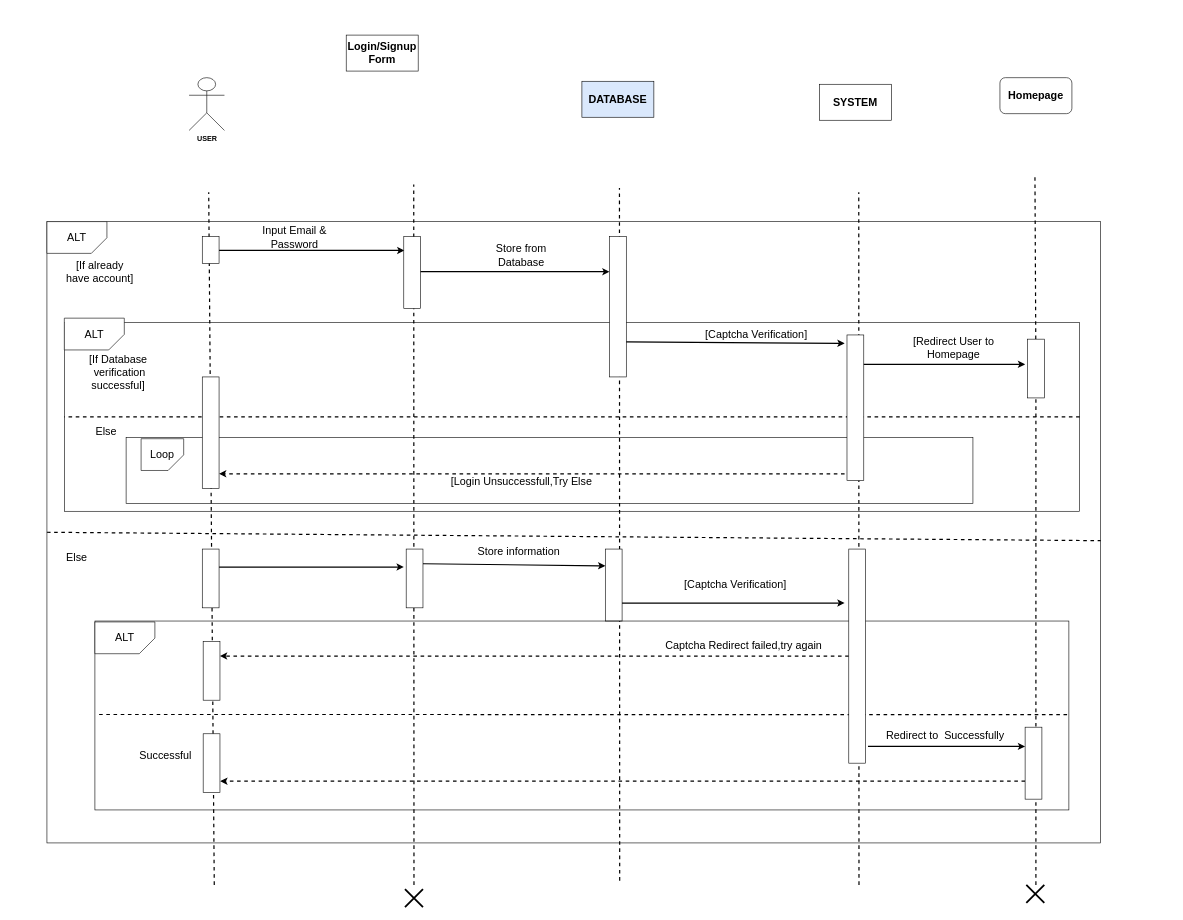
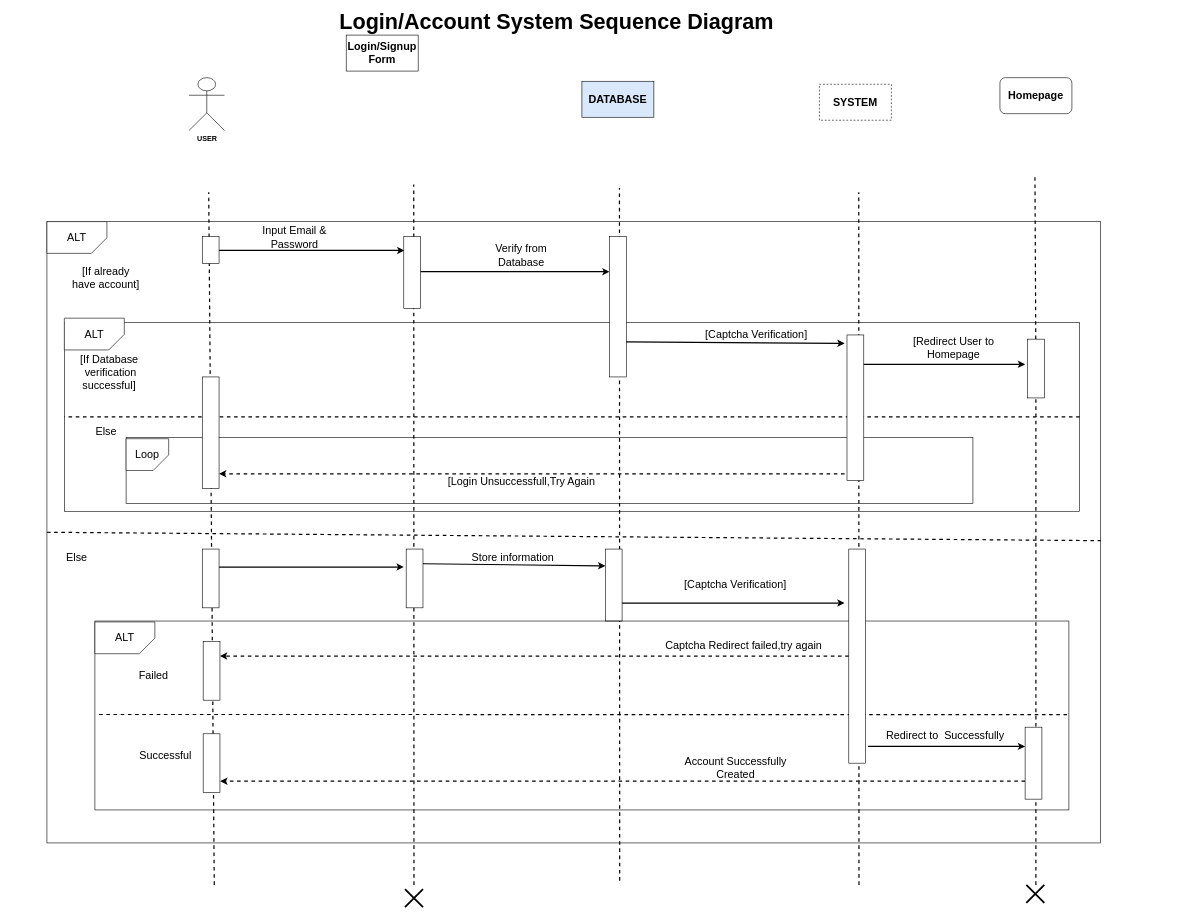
  <mxCell id="0" />
  <mxCell id="1" parent="0" />
  <mxCell id="2" value="" style="rounded=0;whiteSpace=wrap;html=1;fontSize=18;fillColor=none;" parent="1" vertex="1"><mxGeometry x="77" y="369" width="1757" height="1036" as="geometry" /></mxCell>
  <mxCell id="3" value="" style="rounded=0;whiteSpace=wrap;html=1;fontSize=18;fillColor=none;gradientColor=none;" parent="1" vertex="1"><mxGeometry x="106" y="537" width="1693" height="315" as="geometry" /></mxCell>
  <mxCell id="4" value="" style="rounded=0;whiteSpace=wrap;html=1;" vertex="1" parent="1"><mxGeometry x="209" y="729" width="1412" height="110" as="geometry" /></mxCell>
  <mxCell id="5" value="&lt;b&gt;USER&lt;/b&gt;" style="shape=umlActor;verticalLabelPosition=bottom;verticalAlign=top;html=1;outlineConnect=0;" parent="1" vertex="1"><mxGeometry x="314" y="129" width="59" height="88" as="geometry" /></mxCell>
  <mxCell id="6" value="&lt;font style=&quot;font-size: 18px&quot;&gt;&lt;b&gt;Login/Signup Form&lt;/b&gt;&lt;/font&gt;" style="rounded=0;whiteSpace=wrap;html=1;" parent="1" vertex="1"><mxGeometry x="576" y="58" width="120" height="60" as="geometry" /></mxCell>
  <mxCell id="7" value="" style="endArrow=none;dashed=1;html=1;rounded=0;fontSize=18;jumpStyle=none;jumpSize=15;strokeWidth=2;" parent="1" edge="1"><mxGeometry width="50" height="50" relative="1" as="geometry"><mxPoint x="356" y="1475" as="sourcePoint" /><mxPoint x="346.75" y="320" as="targetPoint" /></mxGeometry></mxCell>
  <mxCell id="8" value="&lt;font style=&quot;font-size: 18px&quot;&gt;&lt;b&gt;DATABASE&lt;/b&gt;&lt;/font&gt;" style="rounded=0;whiteSpace=wrap;html=1;fillColor=#dae8fc;" parent="1" vertex="1"><mxGeometry x="969" y="135" width="120" height="60" as="geometry" /></mxCell>
- <mxCell id="9" value="&lt;font style=&quot;font-size: 18px&quot;&gt;&lt;b&gt;SYSTEM&lt;/b&gt;&lt;/font&gt;" style="rounded=0;whiteSpace=wrap;html=1;" parent="1" vertex="1"><mxGeometry x="1365" y="140" width="120" height="60" as="geometry" /></mxCell>
+ <mxCell id="9" value="&lt;font style=&quot;font-size: 18px&quot;&gt;&lt;b&gt;SYSTEM&lt;/b&gt;&lt;/font&gt;" style="rounded=0;whiteSpace=wrap;html=1;dashed=1;" parent="1" vertex="1"><mxGeometry x="1365" y="140" width="120" height="60" as="geometry" /></mxCell>
  <mxCell id="10" value="" style="endArrow=none;dashed=1;html=1;rounded=0;fontSize=18;jumpStyle=none;jumpSize=15;strokeWidth=2;" parent="1" edge="1"><mxGeometry width="50" height="50" relative="1" as="geometry"><mxPoint x="689" y="1475" as="sourcePoint" /><mxPoint x="688.61" y="307" as="targetPoint" /></mxGeometry></mxCell>
  <mxCell id="11" value="" style="endArrow=none;dashed=1;html=1;rounded=0;fontSize=18;jumpStyle=none;jumpSize=15;strokeWidth=2;" parent="1" edge="1"><mxGeometry width="50" height="50" relative="1" as="geometry"><mxPoint x="1032" y="1468" as="sourcePoint" /><mxPoint x="1031.61" y="313" as="targetPoint" /></mxGeometry></mxCell>
  <mxCell id="12" value="" style="endArrow=none;dashed=1;html=1;rounded=0;fontSize=18;jumpStyle=none;jumpSize=15;strokeWidth=2;" parent="1" edge="1"><mxGeometry width="50" height="50" relative="1" as="geometry"><mxPoint x="1431" y="1475" as="sourcePoint" /><mxPoint x="1430.64" y="320" as="targetPoint" /></mxGeometry></mxCell>
  <mxCell id="13" value="ALT" style="shape=card;whiteSpace=wrap;html=1;fontSize=18;direction=north;flipV=0;flipH=1;size=26;" parent="1" vertex="1"><mxGeometry x="77" y="369" width="100" height="53" as="geometry" /></mxCell>
- <mxCell id="14" value="[If already have account]" style="text;html=1;strokeColor=none;fillColor=none;align=center;verticalAlign=middle;whiteSpace=wrap;rounded=0;fontSize=18;" parent="1" vertex="1"><mxGeometry x="106" y="439" width="119" height="30" as="geometry" /></mxCell>
+ <mxCell id="14" value="[If already have account]" style="text;html=1;strokeColor=none;fillColor=none;align=center;verticalAlign=middle;whiteSpace=wrap;rounded=0;fontSize=18;" parent="1" vertex="1"><mxGeometry x="116" y="449" width="119" height="30" as="geometry" /></mxCell>
  <mxCell id="15" value="" style="endArrow=classic;html=1;rounded=0;fontSize=18;strokeWidth=2;jumpStyle=none;jumpSize=15;" parent="1" edge="1"><mxGeometry width="50" height="50" relative="1" as="geometry"><mxPoint x="358" y="417" as="sourcePoint" /><mxPoint x="673" y="417" as="targetPoint" /></mxGeometry></mxCell>
  <mxCell id="16" value="" style="rounded=0;whiteSpace=wrap;html=1;fontSize=18;direction=south;" parent="1" vertex="1"><mxGeometry x="336" y="394" width="28" height="45" as="geometry" /></mxCell>
  <mxCell id="17" value="" style="rounded=0;whiteSpace=wrap;html=1;fontSize=18;direction=south;" parent="1" vertex="1"><mxGeometry x="672" y="394" width="28" height="120" as="geometry" /></mxCell>
  <mxCell id="18" value="Input Email &amp;amp; Password" style="text;html=1;strokeColor=none;fillColor=none;align=center;verticalAlign=middle;whiteSpace=wrap;rounded=0;fontSize=18;" parent="1" vertex="1"><mxGeometry x="434" y="380.5" width="112" height="30" as="geometry" /></mxCell>
  <mxCell id="19" value="" style="rounded=0;whiteSpace=wrap;html=1;fontSize=18;direction=south;" parent="1" vertex="1"><mxGeometry x="1015" y="394" width="28" height="234" as="geometry" /></mxCell>
  <mxCell id="20" value="" style="endArrow=classic;html=1;rounded=0;fontSize=18;strokeWidth=2;jumpStyle=none;jumpSize=15;" parent="1" edge="1"><mxGeometry width="50" height="50" relative="1" as="geometry"><mxPoint x="700" y="452.57" as="sourcePoint" /><mxPoint x="1015" y="452.57" as="targetPoint" /></mxGeometry></mxCell>
- <mxCell id="21" value="Store from Database" style="text;html=1;strokeColor=none;fillColor=none;align=center;verticalAlign=middle;whiteSpace=wrap;rounded=0;fontSize=18;" parent="1" vertex="1"><mxGeometry x="812" y="410.5" width="112" height="30" as="geometry" /></mxCell>
- <mxCell id="22" value="[If Database&lt;br&gt;&amp;nbsp;verification&lt;br&gt;successful]" style="text;html=1;strokeColor=none;fillColor=none;align=center;verticalAlign=middle;whiteSpace=wrap;rounded=0;fontSize=18;" parent="1" vertex="1"><mxGeometry x="140" y="600" width="112" height="42" as="geometry" /></mxCell>
+ <mxCell id="21" value="Verify from Database" style="text;html=1;strokeColor=none;fillColor=none;align=center;verticalAlign=middle;whiteSpace=wrap;rounded=0;fontSize=18;" parent="1" vertex="1"><mxGeometry x="812" y="410.5" width="112" height="30" as="geometry" /></mxCell>
+ <mxCell id="22" value="[If Database&lt;br&gt;&amp;nbsp;verification&lt;br&gt;successful]" style="text;html=1;strokeColor=none;fillColor=none;align=center;verticalAlign=middle;whiteSpace=wrap;rounded=0;fontSize=18;" parent="1" vertex="1"><mxGeometry x="125" y="600" width="112" height="42" as="geometry" /></mxCell>
  <mxCell id="23" value="ALT" style="shape=card;whiteSpace=wrap;html=1;fontSize=18;direction=north;flipV=0;flipH=1;size=26;" parent="1" vertex="1"><mxGeometry x="106" y="530" width="100" height="53" as="geometry" /></mxCell>
  <mxCell id="24" value="" style="endArrow=classic;html=1;rounded=0;fontSize=18;strokeWidth=2;jumpStyle=none;jumpSize=15;exitX=0.75;exitY=0;exitDx=0;exitDy=0;" parent="1" source="19" edge="1"><mxGeometry width="50" height="50" relative="1" as="geometry"><mxPoint x="1078" y="565" as="sourcePoint" /><mxPoint x="1407" y="572" as="targetPoint" /></mxGeometry></mxCell>
  <mxCell id="25" value="[Captcha Verification]" style="text;html=1;strokeColor=none;fillColor=none;align=center;verticalAlign=middle;whiteSpace=wrap;rounded=0;fontSize=18;" parent="1" vertex="1"><mxGeometry x="1169" y="541.5" width="182" height="30" as="geometry" /></mxCell>
  <mxCell id="26" value="&lt;font style=&quot;font-size: 18px&quot;&gt;&lt;b&gt;Homepage&lt;/b&gt;&lt;/font&gt;" style="whiteSpace=wrap;html=1;rounded=1;" parent="1" vertex="1"><mxGeometry x="1666" y="129" width="120" height="60" as="geometry" /></mxCell>
  <mxCell id="27" value="" style="endArrow=none;dashed=1;html=1;rounded=0;fontSize=18;jumpStyle=none;jumpSize=15;strokeWidth=2;startArrow=none;" parent="1" source="29" edge="1"><mxGeometry width="50" height="50" relative="1" as="geometry"><mxPoint x="1724.33" y="2056" as="sourcePoint" /><mxPoint x="1724.4" y="292" as="targetPoint" /></mxGeometry></mxCell>
  <mxCell id="28" value="" style="endArrow=classic;html=1;rounded=0;fontSize=18;strokeWidth=2;jumpStyle=none;jumpSize=15;" parent="1" edge="1"><mxGeometry width="50" height="50" relative="1" as="geometry"><mxPoint x="1435" y="607" as="sourcePoint" /><mxPoint x="1708" y="607" as="targetPoint" /></mxGeometry></mxCell>
  <mxCell id="29" value="" style="rounded=0;whiteSpace=wrap;html=1;fontSize=18;direction=south;" parent="1" vertex="1"><mxGeometry x="1712" y="565" width="28" height="98" as="geometry" /></mxCell>
  <mxCell id="30" value="" style="endArrow=none;dashed=1;html=1;rounded=0;fontSize=18;jumpStyle=none;jumpSize=15;strokeWidth=2;startArrow=none;" parent="1" target="29" edge="1"><mxGeometry width="50" height="50" relative="1" as="geometry"><mxPoint x="1726" y="1475" as="sourcePoint" /><mxPoint x="1724.4" y="292" as="targetPoint" /></mxGeometry></mxCell>
  <mxCell id="31" value="[Redirect User to Homepage" style="text;html=1;strokeColor=none;fillColor=none;align=center;verticalAlign=middle;whiteSpace=wrap;rounded=0;fontSize=18;" parent="1" vertex="1"><mxGeometry x="1519" y="565" width="140" height="30" as="geometry" /></mxCell>
  <mxCell id="32" value="" style="endArrow=none;dashed=1;html=1;rounded=0;fontSize=18;jumpStyle=none;jumpSize=15;strokeWidth=2;entryX=0;entryY=0.5;entryDx=0;entryDy=0;exitX=1;exitY=0.5;exitDx=0;exitDy=0;" parent="1" source="3" target="3" edge="1"><mxGeometry width="50" height="50" relative="1" as="geometry"><mxPoint x="363.25" y="2084" as="sourcePoint" /><mxPoint x="371" y="1195" as="targetPoint" /></mxGeometry></mxCell>
  <mxCell id="33" value="Else" style="text;html=1;strokeColor=none;fillColor=none;align=center;verticalAlign=middle;whiteSpace=wrap;rounded=0;fontSize=18;" parent="1" vertex="1"><mxGeometry x="146" y="705" width="60" height="30" as="geometry" /></mxCell>
  <mxCell id="34" value="" style="endArrow=classic;html=1;rounded=0;dashed=1;fontSize=18;strokeWidth=2;jumpStyle=none;jumpSize=15;entryX=0.75;entryY=0;entryDx=0;entryDy=0;" parent="1" edge="1"><mxGeometry width="50" height="50" relative="1" as="geometry"><mxPoint x="1407" y="789.5" as="sourcePoint" /><mxPoint x="364" y="789.5" as="targetPoint" /></mxGeometry></mxCell>
- <mxCell id="35" value="[Login Unsuccessfull,Try Else" style="text;html=1;strokeColor=none;fillColor=none;align=center;verticalAlign=middle;whiteSpace=wrap;rounded=0;fontSize=18;" parent="1" vertex="1"><mxGeometry x="724.5" y="788" width="287" height="30" as="geometry" /></mxCell>
+ <mxCell id="35" value="[Login Unsuccessfull,Try Again" style="text;html=1;strokeColor=none;fillColor=none;align=center;verticalAlign=middle;whiteSpace=wrap;rounded=0;fontSize=18;" parent="1" vertex="1"><mxGeometry x="724.5" y="788" width="287" height="30" as="geometry" /></mxCell>
  <mxCell id="36" value="" style="rounded=0;whiteSpace=wrap;html=1;fontSize=18;direction=south;" parent="1" vertex="1"><mxGeometry x="1411" y="558" width="28" height="243" as="geometry" /></mxCell>
  <mxCell id="37" value="" style="rounded=0;whiteSpace=wrap;html=1;fontSize=18;direction=south;" parent="1" vertex="1"><mxGeometry x="336" y="628" width="28" height="186" as="geometry" /></mxCell>
  <mxCell id="38" value="" style="endArrow=none;dashed=1;html=1;rounded=0;fontSize=18;strokeWidth=2;jumpStyle=none;jumpSize=40;exitX=0;exitY=0.5;exitDx=0;exitDy=0;" parent="1" source="2" edge="1"><mxGeometry width="50" height="50" relative="1" as="geometry"><mxPoint x="1008" y="1007" as="sourcePoint" /><mxPoint x="1834" y="901" as="targetPoint" /></mxGeometry></mxCell>
  <mxCell id="39" value="Else" style="text;html=1;strokeColor=none;fillColor=none;align=center;verticalAlign=middle;whiteSpace=wrap;rounded=0;fontSize=18;" parent="1" vertex="1"><mxGeometry x="97" y="915" width="60" height="30" as="geometry" /></mxCell>
  <mxCell id="40" value="" style="endArrow=classic;html=1;rounded=0;fontSize=18;endSize=6;strokeWidth=2;jumpStyle=none;jumpSize=40;" parent="1" edge="1"><mxGeometry width="50" height="50" relative="1" as="geometry"><mxPoint x="364" y="945" as="sourcePoint" /><mxPoint x="672" y="945" as="targetPoint" /></mxGeometry></mxCell>
  <mxCell id="41" value="" style="rounded=0;whiteSpace=wrap;html=1;fontSize=18;direction=south;" parent="1" vertex="1"><mxGeometry x="676" y="915" width="28" height="98" as="geometry" /></mxCell>
  <mxCell id="42" value="" style="rounded=0;whiteSpace=wrap;html=1;fontSize=18;direction=south;" parent="1" vertex="1"><mxGeometry x="1008" y="915" width="28" height="120" as="geometry" /></mxCell>
  <mxCell id="43" value="" style="endArrow=classic;html=1;rounded=0;fontSize=18;endSize=6;strokeWidth=2;jumpStyle=none;jumpSize=40;exitX=0.25;exitY=0;exitDx=0;exitDy=0;" parent="1" source="41" edge="1"><mxGeometry width="50" height="50" relative="1" as="geometry"><mxPoint x="712" y="945" as="sourcePoint" /><mxPoint x="1008" y="943" as="targetPoint" /></mxGeometry></mxCell>
- <mxCell id="44" value="Store information" style="text;html=1;strokeColor=none;fillColor=none;align=center;verticalAlign=middle;whiteSpace=wrap;rounded=0;fontSize=18;" parent="1" vertex="1"><mxGeometry x="773" y="905" width="182" height="30" as="geometry" /></mxCell>
+ <mxCell id="44" value="Store information" style="text;html=1;strokeColor=none;fillColor=none;align=center;verticalAlign=middle;whiteSpace=wrap;rounded=0;fontSize=18;" parent="1" vertex="1"><mxGeometry x="763" y="915" width="182" height="30" as="geometry" /></mxCell>
  <mxCell id="45" value="" style="endArrow=classic;html=1;rounded=0;fontSize=18;endSize=6;strokeWidth=2;jumpStyle=none;jumpSize=40;exitX=0.75;exitY=0;exitDx=0;exitDy=0;" parent="1" source="42" edge="1"><mxGeometry width="50" height="50" relative="1" as="geometry"><mxPoint x="1043" y="985" as="sourcePoint" /><mxPoint x="1407" y="1005" as="targetPoint" /></mxGeometry></mxCell>
  <mxCell id="46" value="[Captcha Verification]" style="text;html=1;strokeColor=none;fillColor=none;align=center;verticalAlign=middle;whiteSpace=wrap;rounded=0;fontSize=18;" parent="1" vertex="1"><mxGeometry x="1134" y="960" width="182" height="30" as="geometry" /></mxCell>
  <mxCell id="47" value="" style="rounded=0;whiteSpace=wrap;html=1;fontSize=18;fillColor=none;gradientColor=none;fontStyle=1" parent="1" vertex="1"><mxGeometry x="157" y="1035" width="1624" height="315" as="geometry" /></mxCell>
  <mxCell id="48" value="" style="endArrow=classic;html=1;rounded=0;dashed=1;fontSize=18;strokeWidth=2;jumpStyle=none;jumpSize=15;entryX=0.25;entryY=0;entryDx=0;entryDy=0;" parent="1" source="56" target="53" edge="1"><mxGeometry width="50" height="50" relative="1" as="geometry"><mxPoint x="1414" y="752" as="sourcePoint" /><mxPoint x="371" y="752" as="targetPoint" /></mxGeometry></mxCell>
  <mxCell id="49" value="Captcha Redirect failed,try again" style="text;html=1;strokeColor=none;fillColor=none;align=center;verticalAlign=middle;whiteSpace=wrap;rounded=0;fontSize=18;" parent="1" vertex="1"><mxGeometry x="1078" y="1061" width="322" height="30" as="geometry" /></mxCell>
+ <mxCell id="50" value="Account Successfully Created" style="text;html=1;strokeColor=none;fillColor=none;align=center;verticalAlign=middle;whiteSpace=wrap;rounded=0;fontSize=18;" parent="1" vertex="1"><mxGeometry x="1123.5" y="1265" width="203" height="30" as="geometry" /></mxCell>
  <mxCell id="51" value="ALT" style="shape=card;whiteSpace=wrap;html=1;fontSize=18;direction=north;flipV=0;flipH=1;size=26;" parent="1" vertex="1"><mxGeometry x="157" y="1036.5" width="100" height="53" as="geometry" /></mxCell>
  <mxCell id="52" value="" style="rounded=0;whiteSpace=wrap;html=1;fontSize=18;direction=south;" parent="1" vertex="1"><mxGeometry x="336" y="915" width="28" height="98" as="geometry" /></mxCell>
  <mxCell id="53" value="" style="rounded=0;whiteSpace=wrap;html=1;fontSize=18;direction=south;" parent="1" vertex="1"><mxGeometry x="337.5" y="1069" width="28" height="98" as="geometry" /></mxCell>
+ <mxCell id="54" value="Failed" style="text;html=1;strokeColor=none;fillColor=none;align=center;verticalAlign=middle;whiteSpace=wrap;rounded=0;fontSize=18;" parent="1" vertex="1"><mxGeometry x="225" y="1111" width="60" height="30" as="geometry" /></mxCell>
  <mxCell id="55" value="" style="endArrow=none;dashed=1;html=1;rounded=0;fontSize=18;jumpStyle=none;jumpSize=15;strokeWidth=2;entryX=0;entryY=0.5;entryDx=0;entryDy=0;" parent="1" edge="1"><mxGeometry width="50" height="50" relative="1" as="geometry"><mxPoint x="1778" y="1191" as="sourcePoint" /><mxPoint x="161" y="1190.83" as="targetPoint" /></mxGeometry></mxCell>
  <mxCell id="56" value="" style="rounded=0;whiteSpace=wrap;html=1;fontSize=18;direction=south;" parent="1" vertex="1"><mxGeometry x="1414" y="915" width="28" height="357" as="geometry" /></mxCell>
  <mxCell id="57" value="Successful" style="text;html=1;strokeColor=none;fillColor=none;align=center;verticalAlign=middle;whiteSpace=wrap;rounded=0;fontSize=18;" parent="1" vertex="1"><mxGeometry x="245" y="1244" width="60" height="30" as="geometry" /></mxCell>
  <mxCell id="58" value="" style="rounded=0;whiteSpace=wrap;html=1;fontSize=18;direction=south;" parent="1" vertex="1"><mxGeometry x="337.5" y="1223" width="28" height="98" as="geometry" /></mxCell>
  <mxCell id="59" value="" style="endArrow=classic;html=1;rounded=0;dashed=1;fontSize=18;strokeWidth=2;jumpStyle=none;jumpSize=15;exitX=0.75;exitY=1;exitDx=0;exitDy=0;" parent="1" source="60" edge="1"><mxGeometry width="50" height="50" relative="1" as="geometry"><mxPoint x="1414" y="1310.5" as="sourcePoint" /><mxPoint x="366" y="1302" as="targetPoint" /></mxGeometry></mxCell>
  <mxCell id="60" value="" style="rounded=0;whiteSpace=wrap;html=1;fontSize=18;direction=south;" parent="1" vertex="1"><mxGeometry x="1708" y="1212" width="28" height="120" as="geometry" /></mxCell>
  <mxCell id="61" value="" style="endArrow=classic;html=1;rounded=0;fontSize=18;strokeWidth=2;jumpStyle=none;jumpSize=15;" parent="1" edge="1"><mxGeometry width="50" height="50" relative="1" as="geometry"><mxPoint x="1446" y="1244" as="sourcePoint" /><mxPoint x="1708" y="1244" as="targetPoint" /></mxGeometry></mxCell>
  <mxCell id="62" value="Redirect to&amp;nbsp; Successfully" style="text;html=1;strokeColor=none;fillColor=none;align=center;verticalAlign=middle;whiteSpace=wrap;rounded=0;fontSize=18;" parent="1" vertex="1"><mxGeometry x="1414" y="1212" width="322" height="30" as="geometry" /></mxCell>
+ <mxCell id="63" value="&lt;font size=&quot;1&quot;&gt;&lt;b style=&quot;font-size: 36px&quot;&gt;Login/Account System Sequence Diagram&lt;/b&gt;&lt;/font&gt;" style="text;html=1;strokeColor=none;fillColor=none;align=center;verticalAlign=middle;whiteSpace=wrap;rounded=0;fontSize=18;" parent="1" vertex="1"><mxGeometry x="491" y="20" width="871.5" height="30" as="geometry" /></mxCell>
  <mxCell id="64" value="" style="shape=umlDestroy;whiteSpace=wrap;html=1;strokeWidth=3;fontSize=36;fillColor=none;gradientColor=none;" parent="1" vertex="1"><mxGeometry x="674.005" y="1482" width="30" height="30" as="geometry" /></mxCell>
  <mxCell id="65" value="" style="shape=umlDestroy;whiteSpace=wrap;html=1;strokeWidth=3;fontSize=36;fillColor=none;gradientColor=none;" parent="1" vertex="1"><mxGeometry x="1710.005" y="1475" width="30" height="30" as="geometry" /></mxCell>
  <mxCell id="66" value="" style="ellipse;html=1;shape=endState;fillColor=#FFFFFF;strokeColor=#FFFFFF;fontSize=36;strokeWidth=0;" parent="1" vertex="1"><mxGeometry x="20" y="826" width="30" height="30" as="geometry" /></mxCell>
  <mxCell id="67" value="" style="ellipse;html=1;shape=endState;fillColor=#FFFFFF;strokeColor=#FFFFFF;fontSize=36;strokeWidth=0;" parent="1" vertex="1"><mxGeometry x="1919" y="792" width="30" height="30" as="geometry" /></mxCell>
- <mxCell id="68" value="Loop" style="shape=card;whiteSpace=wrap;html=1;fontSize=18;direction=north;flipV=0;flipH=1;size=26;" vertex="1" parent="1"><mxGeometry x="234" y="731" width="71" height="53" as="geometry" /></mxCell>
+ <mxCell id="68" value="Loop" style="shape=card;whiteSpace=wrap;html=1;fontSize=18;direction=north;flipV=0;flipH=1;size=26;" vertex="1" parent="1"><mxGeometry x="209" y="731" width="71" height="53" as="geometry" /></mxCell>
